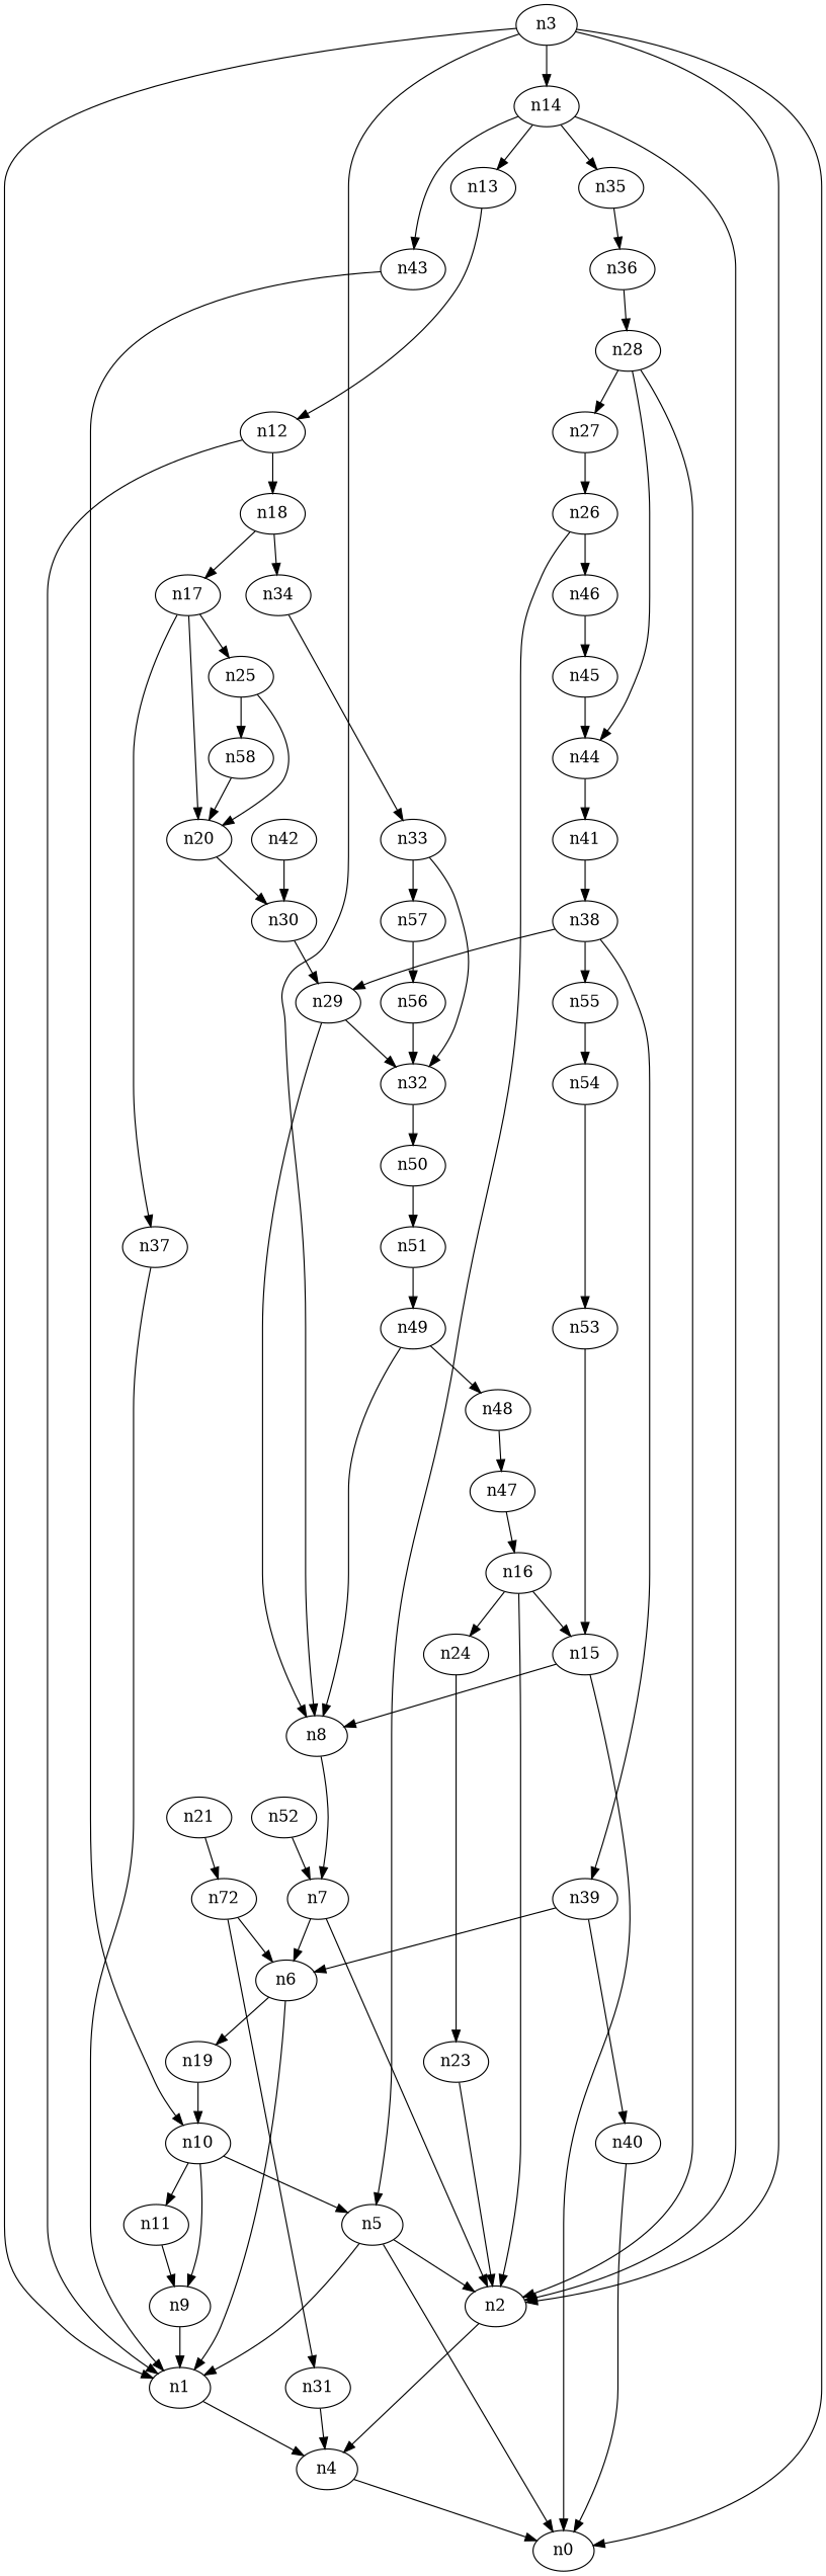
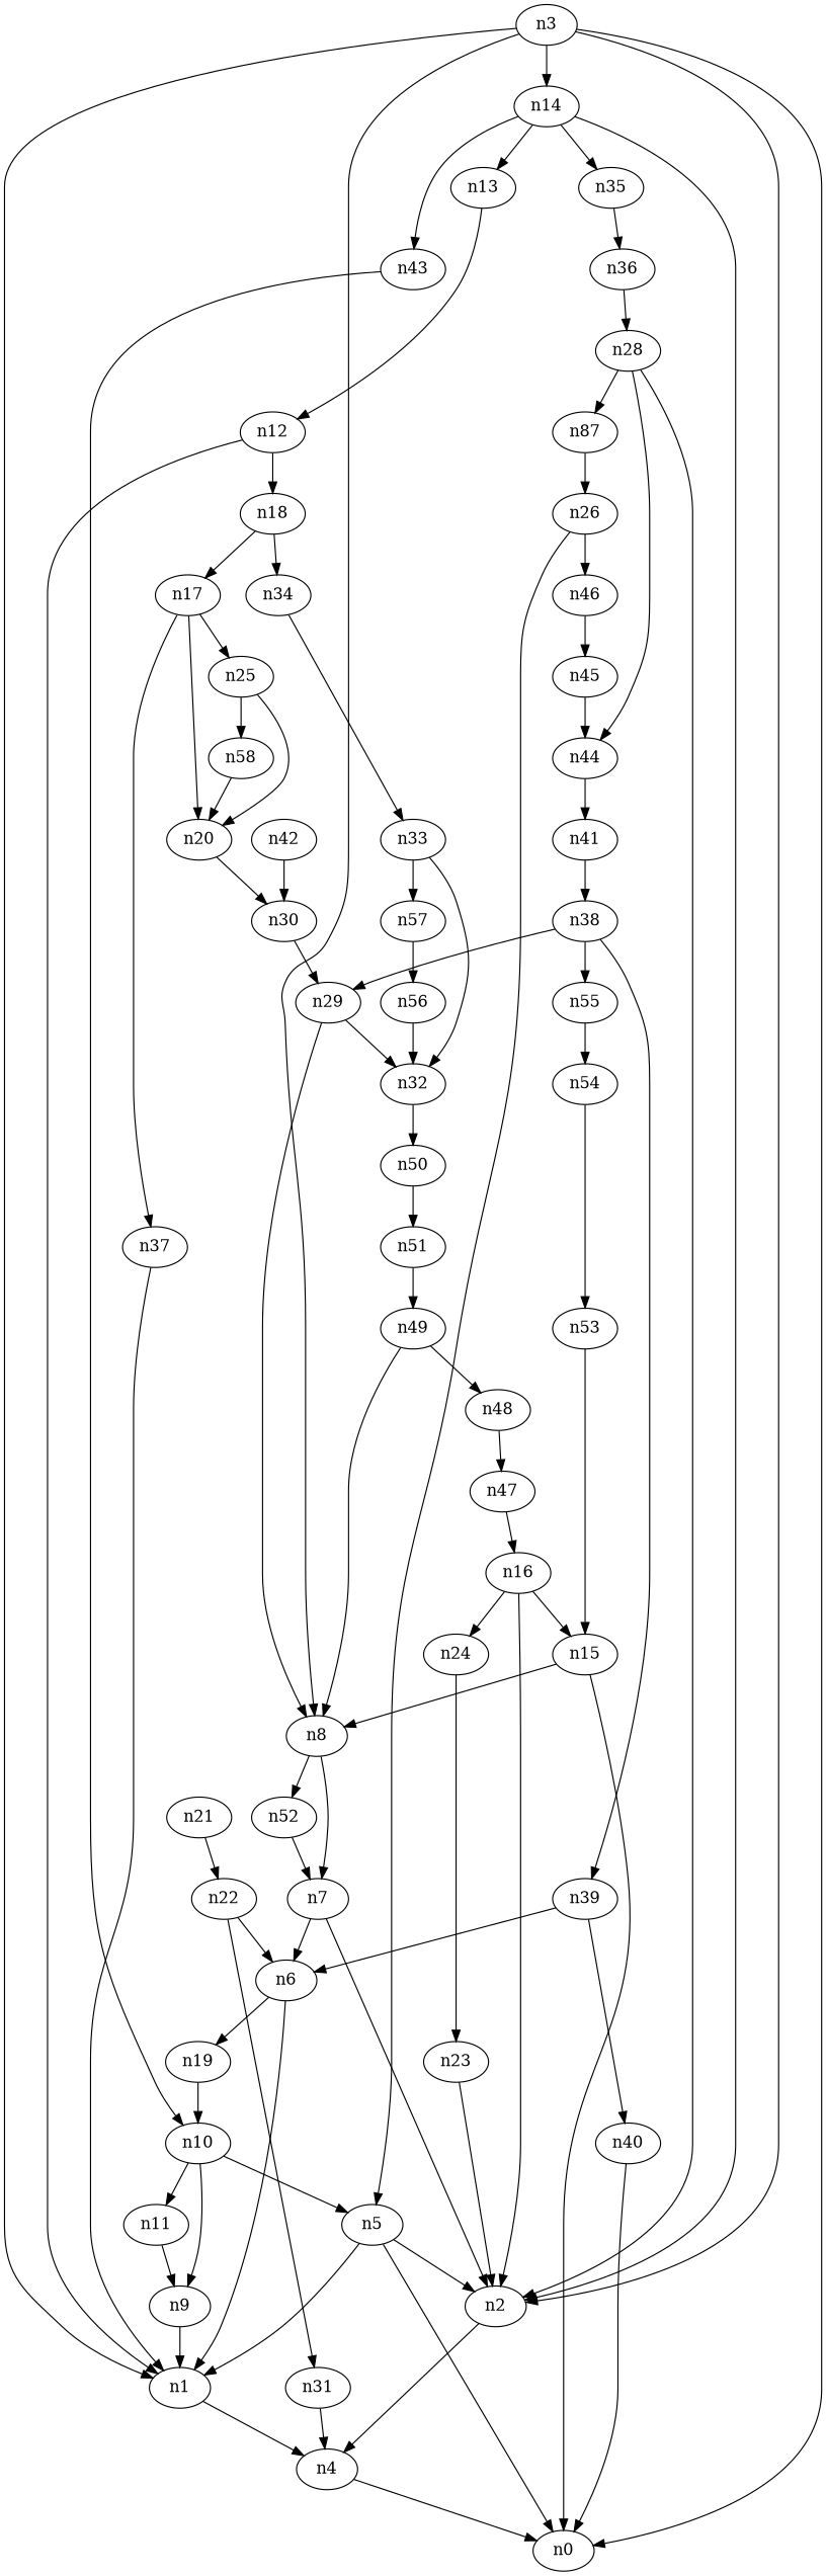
  digraph {
    n1
    n4
    n0
    n2
    n3
    n8
    n14
    n7
    n52
    n13
    n35
    n43
    n6
    n12
    n36
    n10
    n5
    n19
    n9
    n11
    n18
    n17
    n34
    n20
    n25
    n37
    n33
    n28
    n15
    n16
    n24
    n23
    n30
    n58
    n21
-   n22 [label=n72]
+   n22
    n29
    n32
    n57
    n31
    n26
    n46
    n45
    n44
-   n27
+   n27 [label=n87]
    n41
    n38
    n50
    n51
    n49
    n56
    n39
    n55
    n40
    n54
    n53
    n42
    n47
    n48
    n1 -> n4
    n4 -> n0
    n2 -> n4
    n3 -> n1
    n3 -> n0
    n3 -> n2
    n3 -> n8
    n3 -> n14
    n8 -> n7
+   n8 -> n52
    n14 -> n2
    n14 -> n13
    n14 -> n35
    n14 -> n43
    n7 -> n2
    n7 -> n6
    n52 -> n7
    n13 -> n12
    n35 -> n36
    n43 -> n10
    n6 -> n1
    n6 -> n19
    n12 -> n1
    n12 -> n18
    n36 -> n28
    n10 -> n5
    n10 -> n9
    n10 -> n11
    n5 -> n1
    n5 -> n0
    n5 -> n2
    n19 -> n10
    n9 -> n1
    n11 -> n9
    n18 -> n17
    n18 -> n34
    n17 -> n20
    n17 -> n25
    n17 -> n37
    n34 -> n33
    n20 -> n30
    n25 -> n20
    n25 -> n58
    n37 -> n1
    n33 -> n32
    n33 -> n57
    n28 -> n2
    n28 -> n44
    n28 -> n27
    n15 -> n0
    n15 -> n8
    n16 -> n2
    n16 -> n15
    n16 -> n24
    n24 -> n23
    n23 -> n2
    n30 -> n29
    n58 -> n20
    n21 -> n22
    n22 -> n6
    n22 -> n31
    n29 -> n8
    n29 -> n32
    n32 -> n50
    n57 -> n56
    n31 -> n4
    n26 -> n5
    n26 -> n46
    n46 -> n45
    n45 -> n44
    n44 -> n41
    n27 -> n26
    n41 -> n38
    n38 -> n29
    n38 -> n39
    n38 -> n55
    n50 -> n51
    n51 -> n49
    n49 -> n8
    n49 -> n48
    n56 -> n32
    n39 -> n6
    n39 -> n40
    n55 -> n54
    n40 -> n0
    n54 -> n53
    n53 -> n15
    n42 -> n30
    n47 -> n16
    n48 -> n47
  }
